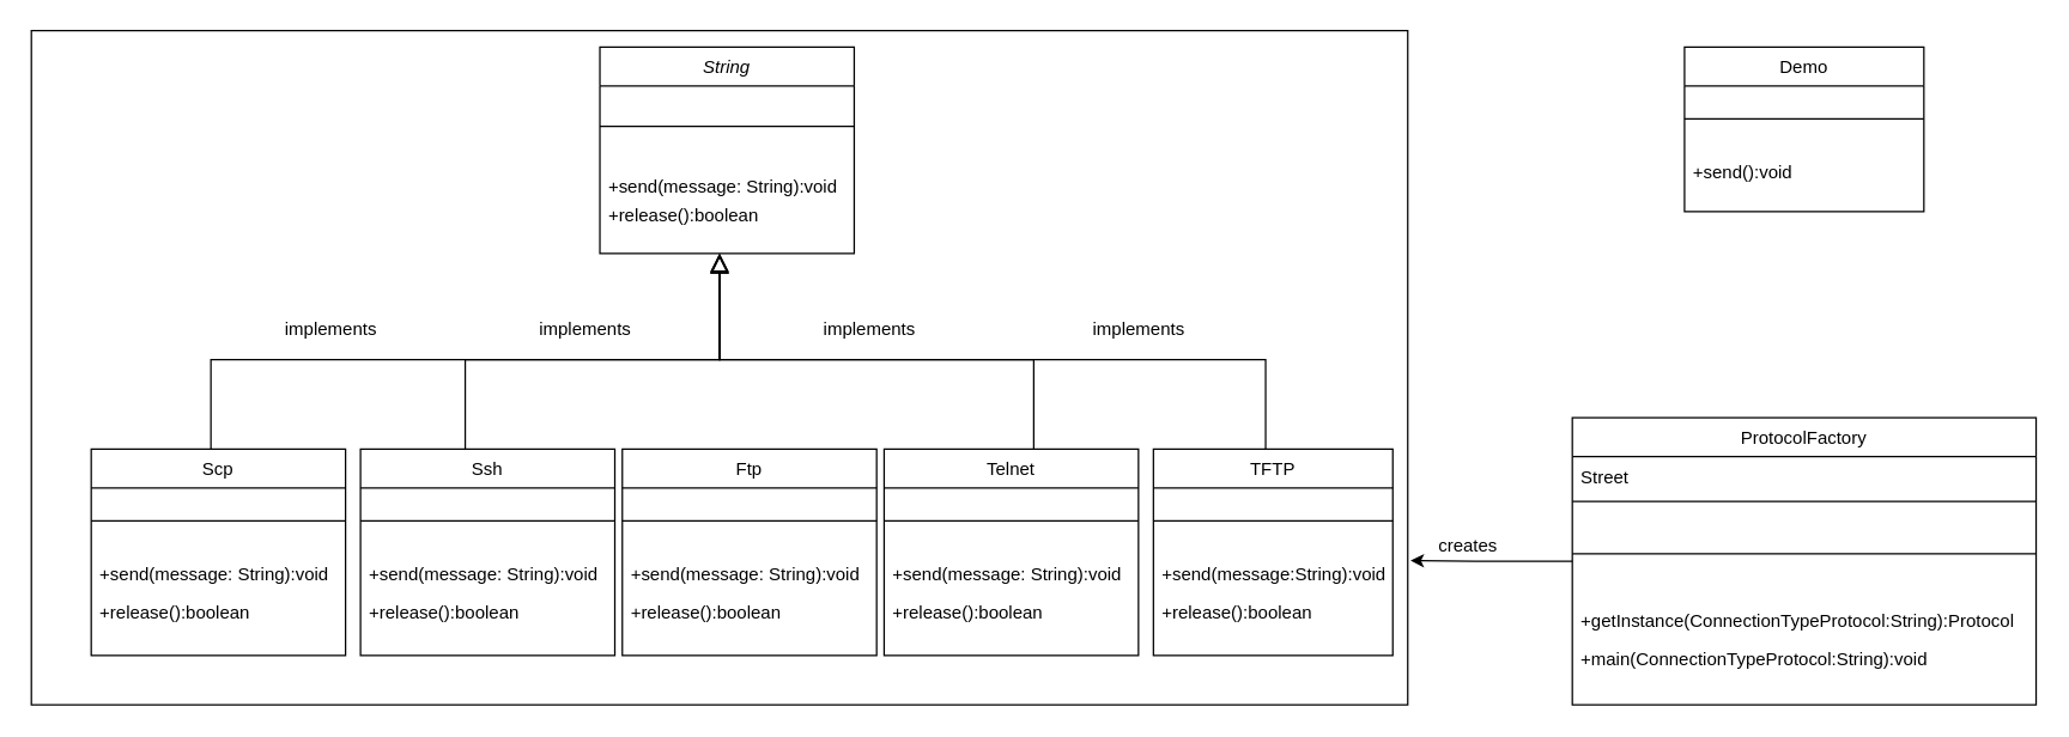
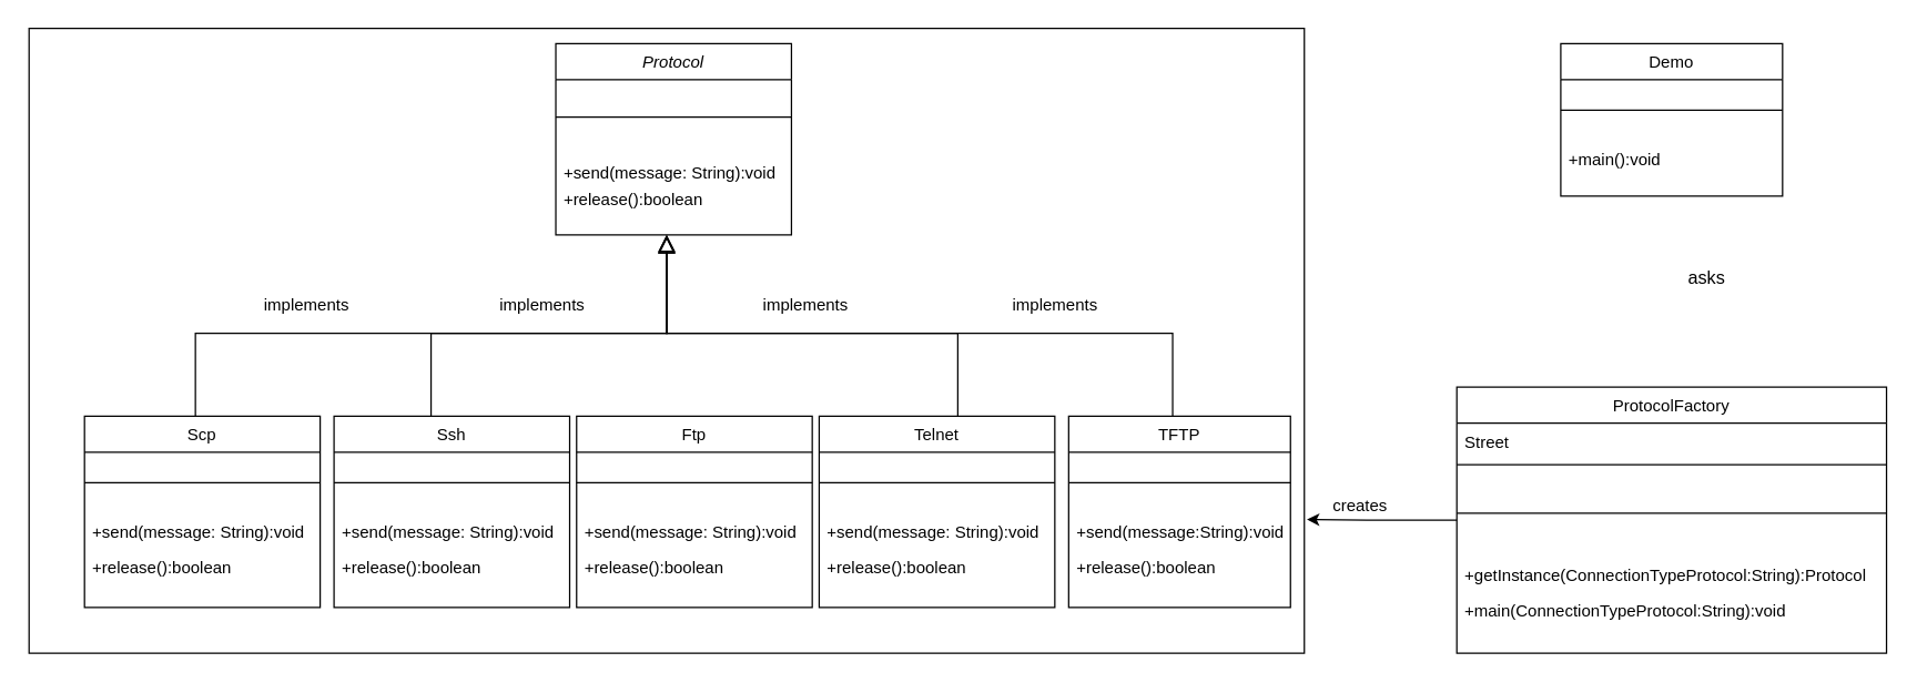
  <mxCell id="0" />
  <mxCell id="1" parent="0" />
  <mxCell id="2" value="" style="rounded=0;whiteSpace=wrap;html=1;" vertex="1" parent="1"><mxGeometry x="20" y="20" width="920" height="451" as="geometry" /></mxCell>
- <mxCell id="3" value="String" style="swimlane;fontStyle=2;align=center;verticalAlign=top;childLayout=stackLayout;horizontal=1;startSize=26;horizontalStack=0;resizeParent=1;resizeLast=0;collapsible=1;marginBottom=0;rounded=0;shadow=0;strokeWidth=1;" parent="1" vertex="1"><mxGeometry x="400" y="31" width="170" height="138" as="geometry"><mxRectangle x="230" y="140" width="160" height="26" as="alternateBounds" /></mxGeometry></mxCell>
+ <mxCell id="3" value="Protocol" style="swimlane;fontStyle=2;align=center;verticalAlign=top;childLayout=stackLayout;horizontal=1;startSize=26;horizontalStack=0;resizeParent=1;resizeLast=0;collapsible=1;marginBottom=0;rounded=0;shadow=0;strokeWidth=1;" parent="1" vertex="1"><mxGeometry x="400" y="31" width="170" height="138" as="geometry"><mxRectangle x="230" y="140" width="160" height="26" as="alternateBounds" /></mxGeometry></mxCell>
  <mxCell id="4" value="" style="line;html=1;strokeWidth=1;align=left;verticalAlign=middle;spacingTop=-1;spacingLeft=3;spacingRight=3;rotatable=0;labelPosition=right;points=[];portConstraint=eastwest;" parent="3" vertex="1"><mxGeometry y="26" width="170" height="54" as="geometry" /></mxCell>
  <mxCell id="5" value="+send(message: String):void" style="text;align=left;verticalAlign=top;spacingLeft=4;spacingRight=4;overflow=hidden;rotatable=0;points=[[0,0.5],[1,0.5]];portConstraint=eastwest;" vertex="1" parent="3"><mxGeometry y="80" width="170" height="26" as="geometry" /></mxCell>
  <mxCell id="6" value="Ftp" style="swimlane;fontStyle=0;align=center;verticalAlign=top;childLayout=stackLayout;horizontal=1;startSize=26;horizontalStack=0;resizeParent=1;resizeLast=0;collapsible=1;marginBottom=0;rounded=0;shadow=0;strokeWidth=1;" parent="1" vertex="1"><mxGeometry x="415" y="300" width="170" height="138" as="geometry"><mxRectangle x="130" y="380" width="160" height="26" as="alternateBounds" /></mxGeometry></mxCell>
  <mxCell id="7" value="" style="line;html=1;strokeWidth=1;align=left;verticalAlign=middle;spacingTop=-1;spacingLeft=3;spacingRight=3;rotatable=0;labelPosition=right;points=[];portConstraint=eastwest;" parent="6" vertex="1"><mxGeometry y="26" width="170" height="44" as="geometry" /></mxCell>
  <mxCell id="8" value="+send(message: String):void" style="text;align=left;verticalAlign=top;spacingLeft=4;spacingRight=4;overflow=hidden;rotatable=0;points=[[0,0.5],[1,0.5]];portConstraint=eastwest;" vertex="1" parent="6"><mxGeometry y="70" width="170" height="26" as="geometry" /></mxCell>
  <mxCell id="9" value="+release():boolean" style="text;align=left;verticalAlign=top;spacingLeft=4;spacingRight=4;overflow=hidden;rotatable=0;points=[[0,0.5],[1,0.5]];portConstraint=eastwest;" vertex="1" parent="6"><mxGeometry y="96" width="170" height="26" as="geometry" /></mxCell>
  <mxCell id="10" value="" style="endArrow=block;endSize=10;endFill=0;shadow=0;strokeWidth=1;rounded=0;edgeStyle=elbowEdgeStyle;elbow=vertical;" parent="1" target="3" edge="1"><mxGeometry width="160" relative="1" as="geometry"><mxPoint x="690" y="300" as="sourcePoint" /><mxPoint x="590" y="211" as="targetPoint" /><Array as="points"><mxPoint x="480" y="240" /><mxPoint x="500" y="240" /><mxPoint x="480" y="230" /><mxPoint x="670" y="240" /></Array></mxGeometry></mxCell>
  <mxCell id="11" style="edgeStyle=orthogonalEdgeStyle;curved=0;rounded=1;sketch=0;orthogonalLoop=1;jettySize=auto;html=1;entryX=1.002;entryY=0.786;entryDx=0;entryDy=0;entryPerimeter=0;fontSize=13;" edge="1" parent="1" source="12" target="2"><mxGeometry relative="1" as="geometry" /></mxCell>
  <mxCell id="12" value="ProtocolFactory" style="swimlane;fontStyle=0;align=center;verticalAlign=top;childLayout=stackLayout;horizontal=1;startSize=26;horizontalStack=0;resizeParent=1;resizeLast=0;collapsible=1;marginBottom=0;rounded=0;shadow=0;strokeWidth=1;" parent="1" vertex="1"><mxGeometry x="1050" y="279" width="310" height="192" as="geometry"><mxRectangle x="550" y="140" width="160" height="26" as="alternateBounds" /></mxGeometry></mxCell>
  <mxCell id="13" value="Street" style="text;align=left;verticalAlign=top;spacingLeft=4;spacingRight=4;overflow=hidden;rotatable=0;points=[[0,0.5],[1,0.5]];portConstraint=eastwest;" parent="12" vertex="1"><mxGeometry y="26" width="310" height="26" as="geometry" /></mxCell>
  <mxCell id="14" value="" style="line;html=1;strokeWidth=1;align=left;verticalAlign=middle;spacingTop=-1;spacingLeft=3;spacingRight=3;rotatable=0;labelPosition=right;points=[];portConstraint=eastwest;" parent="12" vertex="1"><mxGeometry y="52" width="310" height="8" as="geometry" /></mxCell>
  <mxCell id="15" value="" style="line;strokeWidth=1;align=left;verticalAlign=middle;spacingTop=-3;spacingLeft=5;spacingRight=5;rotatable=0;labelPosition=right;points=[];portConstraint=eastwest;fontSize=13;spacing=4;spacingBottom=2;html=1;horizontal=1;" vertex="1" parent="12"><mxGeometry y="60" width="310" height="62" as="geometry" /></mxCell>
  <mxCell id="16" value="+getInstance(ConnectionTypeProtocol:String):Protocol" style="text;align=left;verticalAlign=top;spacingLeft=4;spacingRight=4;overflow=hidden;rotatable=0;points=[[0,0.5],[1,0.5]];portConstraint=eastwest;" vertex="1" parent="12"><mxGeometry y="122" width="310" height="26" as="geometry" /></mxCell>
  <mxCell id="17" value="+main(ConnectionTypeProtocol:String):void" style="text;align=left;verticalAlign=top;spacingLeft=4;spacingRight=4;overflow=hidden;rotatable=0;points=[[0,0.5],[1,0.5]];portConstraint=eastwest;" vertex="1" parent="12"><mxGeometry y="148" width="310" height="26" as="geometry" /></mxCell>
  <mxCell id="18" value="+release():boolean" style="text;align=left;verticalAlign=top;spacingLeft=4;spacingRight=4;overflow=hidden;rotatable=0;points=[[0,0.5],[1,0.5]];portConstraint=eastwest;" vertex="1" parent="1"><mxGeometry x="400" y="130" width="160" height="26" as="geometry" /></mxCell>
  <mxCell id="19" value="TFTP" style="swimlane;fontStyle=0;align=center;verticalAlign=top;childLayout=stackLayout;horizontal=1;startSize=26;horizontalStack=0;resizeParent=1;resizeLast=0;collapsible=1;marginBottom=0;rounded=0;shadow=0;strokeWidth=1;" vertex="1" parent="1"><mxGeometry x="770" y="300" width="160" height="138" as="geometry"><mxRectangle x="130" y="380" width="160" height="26" as="alternateBounds" /></mxGeometry></mxCell>
  <mxCell id="20" value="" style="line;html=1;strokeWidth=1;align=left;verticalAlign=middle;spacingTop=-1;spacingLeft=3;spacingRight=3;rotatable=0;labelPosition=right;points=[];portConstraint=eastwest;" vertex="1" parent="19"><mxGeometry y="26" width="160" height="44" as="geometry" /></mxCell>
  <mxCell id="21" value="+send(message:String):void" style="text;align=left;verticalAlign=top;spacingLeft=4;spacingRight=4;overflow=hidden;rotatable=0;points=[[0,0.5],[1,0.5]];portConstraint=eastwest;" vertex="1" parent="19"><mxGeometry y="70" width="160" height="26" as="geometry" /></mxCell>
  <mxCell id="22" value="+release():boolean" style="text;align=left;verticalAlign=top;spacingLeft=4;spacingRight=4;overflow=hidden;rotatable=0;points=[[0,0.5],[1,0.5]];portConstraint=eastwest;" vertex="1" parent="19"><mxGeometry y="96" width="160" height="26" as="geometry" /></mxCell>
  <mxCell id="23" value="Telnet" style="swimlane;fontStyle=0;align=center;verticalAlign=top;childLayout=stackLayout;horizontal=1;startSize=26;horizontalStack=0;resizeParent=1;resizeLast=0;collapsible=1;marginBottom=0;rounded=0;shadow=0;strokeWidth=1;" vertex="1" parent="1"><mxGeometry x="590" y="300" width="170" height="138" as="geometry"><mxRectangle x="130" y="380" width="160" height="26" as="alternateBounds" /></mxGeometry></mxCell>
  <mxCell id="24" value="" style="line;html=1;strokeWidth=1;align=left;verticalAlign=middle;spacingTop=-1;spacingLeft=3;spacingRight=3;rotatable=0;labelPosition=right;points=[];portConstraint=eastwest;" vertex="1" parent="23"><mxGeometry y="26" width="170" height="44" as="geometry" /></mxCell>
  <mxCell id="25" value="+send(message: String):void" style="text;align=left;verticalAlign=top;spacingLeft=4;spacingRight=4;overflow=hidden;rotatable=0;points=[[0,0.5],[1,0.5]];portConstraint=eastwest;" vertex="1" parent="23"><mxGeometry y="70" width="170" height="26" as="geometry" /></mxCell>
  <mxCell id="26" value="+release():boolean" style="text;align=left;verticalAlign=top;spacingLeft=4;spacingRight=4;overflow=hidden;rotatable=0;points=[[0,0.5],[1,0.5]];portConstraint=eastwest;" vertex="1" parent="23"><mxGeometry y="96" width="170" height="26" as="geometry" /></mxCell>
  <mxCell id="27" value="Scp" style="swimlane;fontStyle=0;align=center;verticalAlign=top;childLayout=stackLayout;horizontal=1;startSize=26;horizontalStack=0;resizeParent=1;resizeLast=0;collapsible=1;marginBottom=0;rounded=0;shadow=0;strokeWidth=1;" vertex="1" parent="1"><mxGeometry x="60" y="300" width="170" height="138" as="geometry"><mxRectangle x="130" y="380" width="160" height="26" as="alternateBounds" /></mxGeometry></mxCell>
  <mxCell id="28" value="" style="line;html=1;strokeWidth=1;align=left;verticalAlign=middle;spacingTop=-1;spacingLeft=3;spacingRight=3;rotatable=0;labelPosition=right;points=[];portConstraint=eastwest;" vertex="1" parent="27"><mxGeometry y="26" width="170" height="44" as="geometry" /></mxCell>
  <mxCell id="29" value="+send(message: String):void" style="text;align=left;verticalAlign=top;spacingLeft=4;spacingRight=4;overflow=hidden;rotatable=0;points=[[0,0.5],[1,0.5]];portConstraint=eastwest;" vertex="1" parent="27"><mxGeometry y="70" width="170" height="26" as="geometry" /></mxCell>
  <mxCell id="30" value="+release():boolean" style="text;align=left;verticalAlign=top;spacingLeft=4;spacingRight=4;overflow=hidden;rotatable=0;points=[[0,0.5],[1,0.5]];portConstraint=eastwest;" vertex="1" parent="27"><mxGeometry y="96" width="170" height="26" as="geometry" /></mxCell>
  <mxCell id="31" value="Ssh" style="swimlane;fontStyle=0;align=center;verticalAlign=top;childLayout=stackLayout;horizontal=1;startSize=26;horizontalStack=0;resizeParent=1;resizeLast=0;collapsible=1;marginBottom=0;rounded=0;shadow=0;strokeWidth=1;" vertex="1" parent="1"><mxGeometry x="240" y="300" width="170" height="138" as="geometry"><mxRectangle x="130" y="380" width="160" height="26" as="alternateBounds" /></mxGeometry></mxCell>
  <mxCell id="32" value="" style="line;html=1;strokeWidth=1;align=left;verticalAlign=middle;spacingTop=-1;spacingLeft=3;spacingRight=3;rotatable=0;labelPosition=right;points=[];portConstraint=eastwest;" vertex="1" parent="31"><mxGeometry y="26" width="170" height="44" as="geometry" /></mxCell>
  <mxCell id="33" value="+send(message: String):void" style="text;align=left;verticalAlign=top;spacingLeft=4;spacingRight=4;overflow=hidden;rotatable=0;points=[[0,0.5],[1,0.5]];portConstraint=eastwest;" vertex="1" parent="31"><mxGeometry y="70" width="170" height="26" as="geometry" /></mxCell>
  <mxCell id="34" value="+release():boolean" style="text;align=left;verticalAlign=top;spacingLeft=4;spacingRight=4;overflow=hidden;rotatable=0;points=[[0,0.5],[1,0.5]];portConstraint=eastwest;" vertex="1" parent="31"><mxGeometry y="96" width="170" height="26" as="geometry" /></mxCell>
  <mxCell id="35" value="" style="endArrow=block;endSize=10;endFill=0;shadow=0;strokeWidth=1;rounded=0;edgeStyle=elbowEdgeStyle;elbow=vertical;" edge="1" parent="1"><mxGeometry width="160" relative="1" as="geometry"><mxPoint x="845" y="300" as="sourcePoint" /><mxPoint x="480" y="170" as="targetPoint" /><Array as="points"><mxPoint x="675" y="240" /></Array></mxGeometry></mxCell>
  <mxCell id="36" value="" style="endArrow=block;endSize=10;endFill=0;shadow=0;strokeWidth=1;rounded=0;edgeStyle=elbowEdgeStyle;elbow=vertical;" edge="1" parent="1"><mxGeometry width="160" relative="1" as="geometry"><mxPoint x="310" y="300" as="sourcePoint" /><mxPoint x="480" y="169" as="targetPoint" /><Array as="points"><mxPoint x="390" y="240" /></Array></mxGeometry></mxCell>
  <mxCell id="37" value="" style="endArrow=block;endSize=10;endFill=0;shadow=0;strokeWidth=1;rounded=0;edgeStyle=elbowEdgeStyle;elbow=vertical;" edge="1" parent="1"><mxGeometry width="160" relative="1" as="geometry"><mxPoint x="140" y="300" as="sourcePoint" /><mxPoint x="480" y="170" as="targetPoint" /><Array as="points"><mxPoint x="220" y="240" /></Array></mxGeometry></mxCell>
  <mxCell id="38" value="implements" style="text;html=1;align=center;verticalAlign=middle;resizable=0;points=[];autosize=1;strokeColor=none;fillColor=none;fontSize=12;" vertex="1" parent="1"><mxGeometry x="180" y="210" width="80" height="20" as="geometry" /></mxCell>
  <mxCell id="39" value="implements" style="text;html=1;align=center;verticalAlign=middle;resizable=0;points=[];autosize=1;strokeColor=none;fillColor=none;fontSize=12;" vertex="1" parent="1"><mxGeometry x="350" y="210" width="80" height="20" as="geometry" /></mxCell>
  <mxCell id="40" value="implements" style="text;html=1;align=center;verticalAlign=middle;resizable=0;points=[];autosize=1;strokeColor=none;fillColor=none;fontSize=12;" vertex="1" parent="1"><mxGeometry x="540" y="210" width="80" height="20" as="geometry" /></mxCell>
  <mxCell id="41" value="implements" style="text;html=1;align=center;verticalAlign=middle;resizable=0;points=[];autosize=1;strokeColor=none;fillColor=none;fontSize=12;" vertex="1" parent="1"><mxGeometry x="720" y="210" width="80" height="20" as="geometry" /></mxCell>
  <mxCell id="42" value="creates" style="text;html=1;align=center;verticalAlign=middle;resizable=0;points=[];autosize=1;strokeColor=none;fillColor=none;fontSize=12;" vertex="1" parent="1"><mxGeometry x="955" y="355" width="50" height="20" as="geometry" /></mxCell>
  <mxCell id="43" value="Demo" style="swimlane;fontStyle=0;align=center;verticalAlign=top;childLayout=stackLayout;horizontal=1;startSize=26;horizontalStack=0;resizeParent=1;resizeLast=0;collapsible=1;marginBottom=0;rounded=0;shadow=0;strokeWidth=1;" vertex="1" parent="1"><mxGeometry x="1125" y="31" width="160" height="110" as="geometry"><mxRectangle x="130" y="380" width="160" height="26" as="alternateBounds" /></mxGeometry></mxCell>
  <mxCell id="44" value="" style="line;html=1;strokeWidth=1;align=left;verticalAlign=middle;spacingTop=-1;spacingLeft=3;spacingRight=3;rotatable=0;labelPosition=right;points=[];portConstraint=eastwest;" vertex="1" parent="43"><mxGeometry y="26" width="160" height="44" as="geometry" /></mxCell>
- <mxCell id="45" value="+send():void" style="text;align=left;verticalAlign=top;spacingLeft=4;spacingRight=4;overflow=hidden;rotatable=0;points=[[0,0.5],[1,0.5]];portConstraint=eastwest;" vertex="1" parent="43"><mxGeometry y="70" width="160" height="40" as="geometry" /></mxCell>
+ <mxCell id="45" value="+main():void" style="text;align=left;verticalAlign=top;spacingLeft=4;spacingRight=4;overflow=hidden;rotatable=0;points=[[0,0.5],[1,0.5]];portConstraint=eastwest;" vertex="1" parent="43"><mxGeometry y="70" width="160" height="40" as="geometry" /></mxCell>
+ <mxCell id="46" value="asks" style="text;html=1;align=center;verticalAlign=middle;resizable=0;points=[];autosize=1;strokeColor=none;fillColor=none;fontSize=13;" vertex="1" parent="1"><mxGeometry x="1210" y="190" width="40" height="20" as="geometry" /></mxCell>
